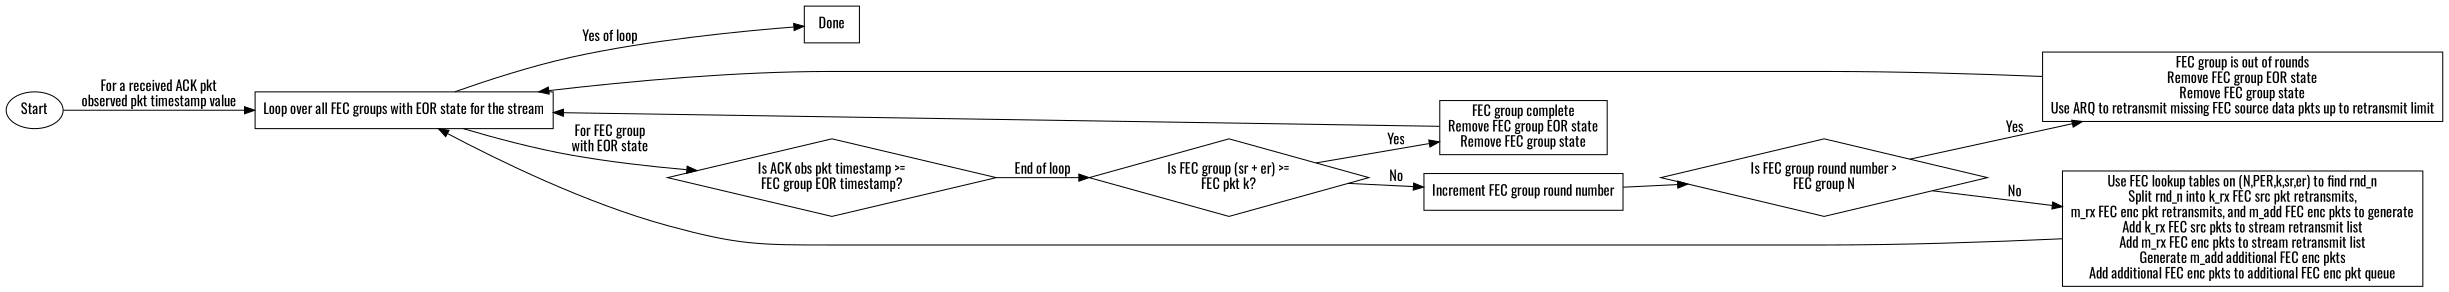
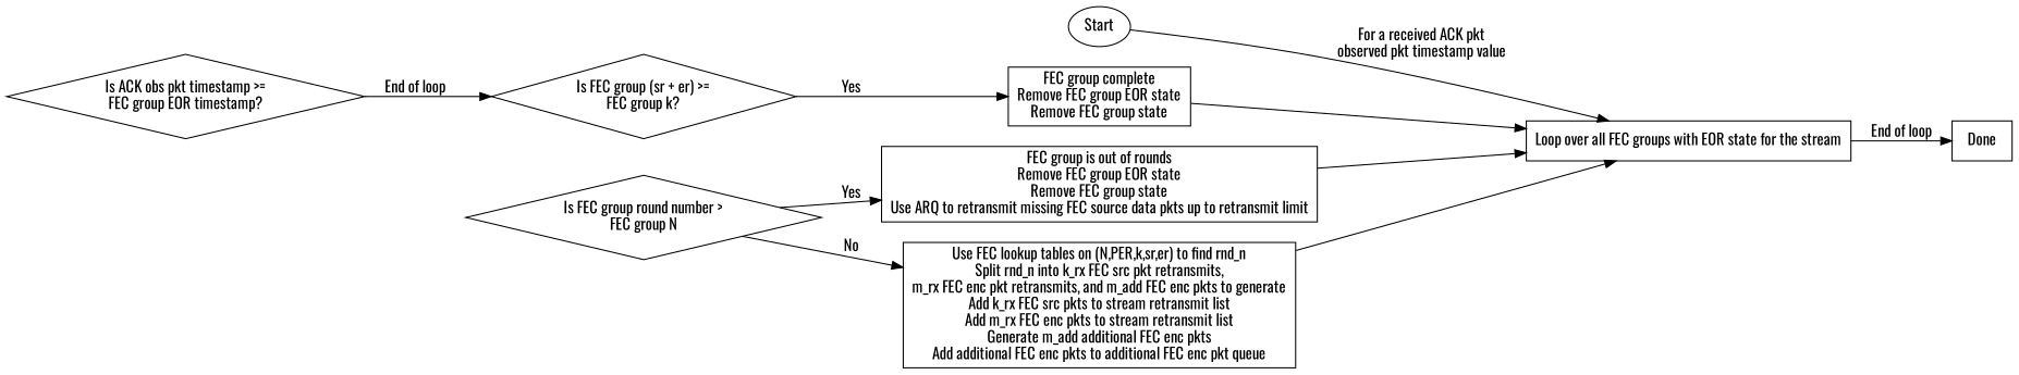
  digraph {
    fontname=Oswald
    rankdir=LR
    node [fontname=Oswald shape=box]
    edge [fontname=Oswald]
    n1 [label=Start shape=ellipse]
    n2 [label="Loop over all FEC groups with EOR state for the stream"]
    n3 [label=Done]
    n4 [label="Is ACK obs pkt timestamp >=\nFEC group EOR timestamp?" shape=diamond]
-   n5 [label="Is FEC group (sr + er) >=\nFEC pkt k?" shape=diamond]
+   n5 [label="Is FEC group (sr + er) >=\nFEC group k?" shape=diamond]
    n6 [label="FEC group complete\nRemove FEC group EOR state\nRemove FEC group state"]
-   n7 [label="Increment FEC group round number"]
    n8 [label="Is FEC group round number >\nFEC group N" shape=diamond]
    n9 [label="FEC group is out of rounds\nRemove FEC group EOR state\nRemove FEC group state\nUse ARQ to retransmit missing FEC source data pkts up to retransmit limit"]
    n10 [label="Use FEC lookup tables on (N,PER,k,sr,er) to find rnd_n\nSplit rnd_n into k_rx FEC src pkt retransmits,\nm_rx FEC enc pkt retransmits, and m_add FEC enc pkts to generate\nAdd k_rx FEC src pkts to stream retransmit list\nAdd m_rx FEC enc pkts to stream retransmit list\nGenerate m_add additional FEC enc pkts\nAdd additional FEC enc pkts to additional FEC enc pkt queue"]
    n1 -> n2 [label="For a received ACK pkt\nobserved pkt timestamp value"]
-   n2 -> n3 [label="Yes of loop"]
-   n2 -> n4 [label="For FEC group\nwith EOR state"]
+   n2 -> n3 [label="End of loop"]
    n4 -> n5 [label="End of loop"]
    n5 -> n6 [label=Yes]
-   n5 -> n7 [label=No]
    n6 -> n2
-   n7 -> n8
    n8 -> n9 [label=Yes]
    n8 -> n10 [label=No]
    n9 -> n2
    n10 -> n2
  }
